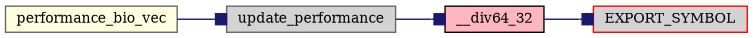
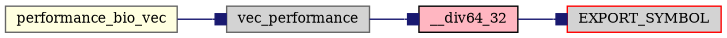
  digraph {
    fontname="DejaVu Serif"
    rankdir=LR
    node [color=gray40 fillcolor=lightgrey fontname="DejaVu Serif" fontsize=10 shape=record style=filled]
    edge [arrowhead=box color=midnightblue fontname="DejaVu Serif" fontsize=10 labelfontname=Helvetica labelfontsize=10 style=solid]
    n1 [fillcolor=lightyellow fontcolor=black height=0.2 label=performance_bio_vec width=0.4]
-   n2 [height=0.2 label=update_performance width=0.4]
+   n2 [height=0.2 label=vec_performance width=0.4]
    n3 [color=black fillcolor=lightpink height=0.2 label=__div64_32 width=0.4]
    n4 [color=red height=0.2 label=EXPORT_SYMBOL width=0.4]
    n1 -> n2
    n2 -> n3
    n3 -> n4
  }
